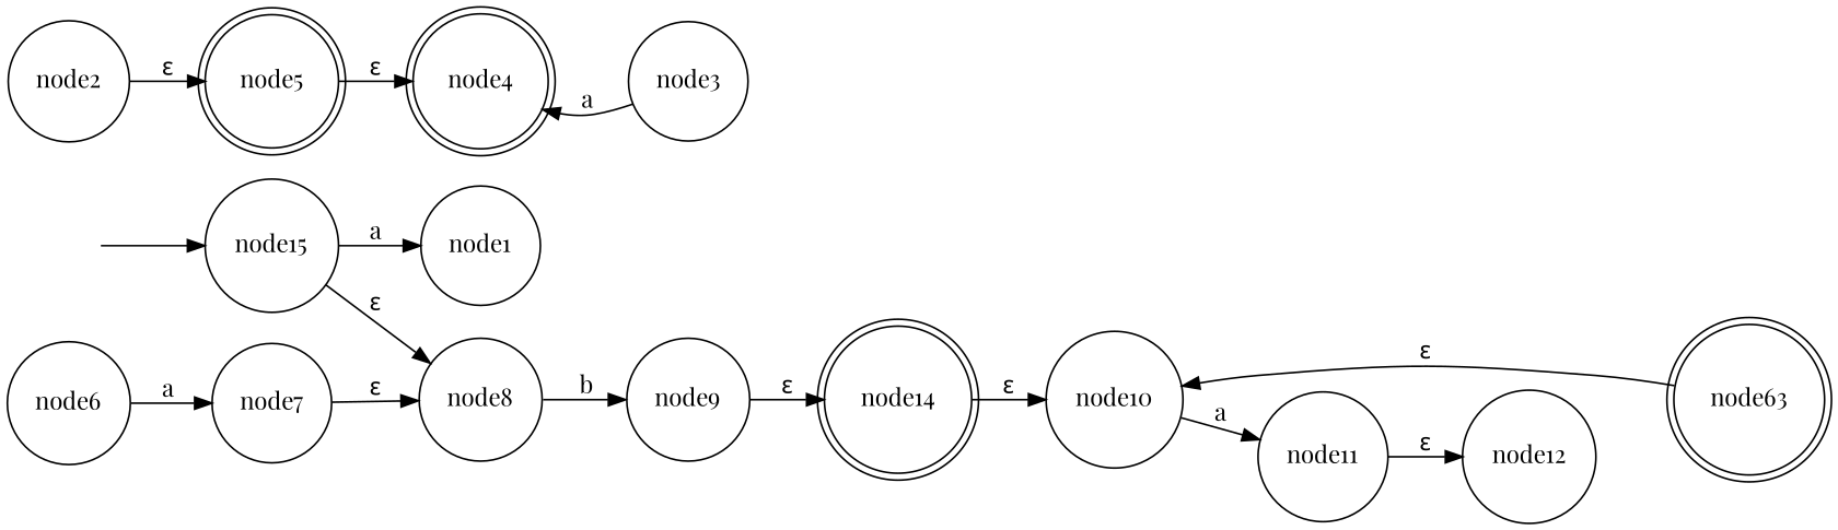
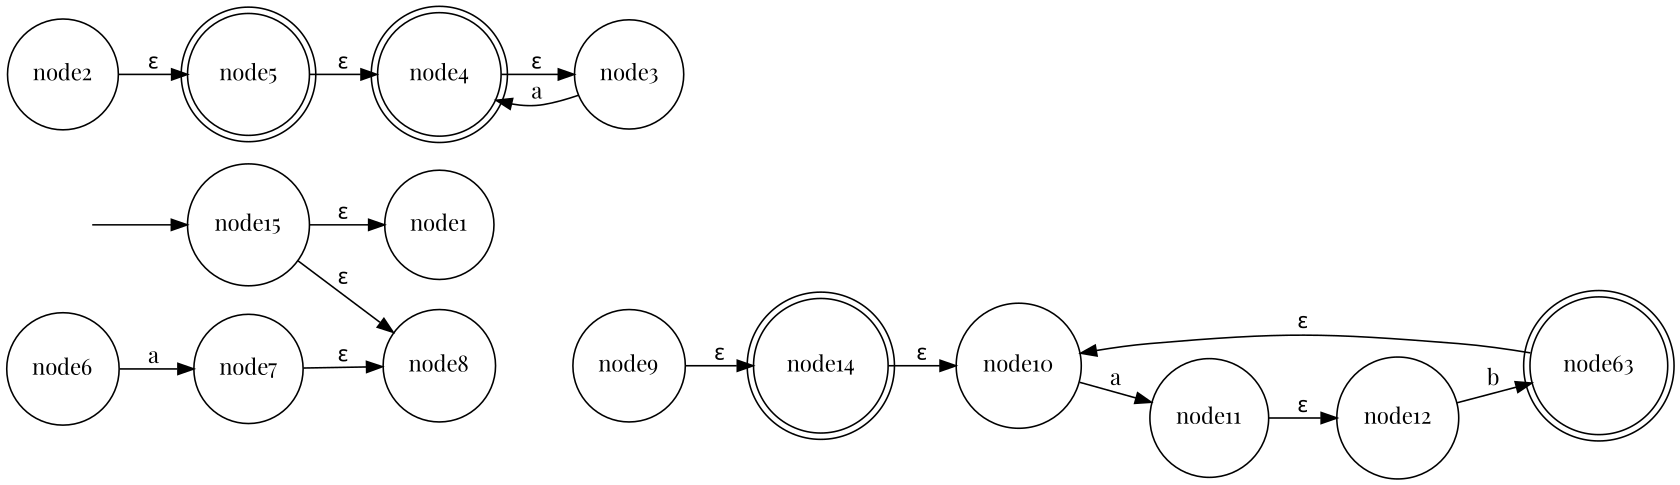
  digraph {
    fontname="Playfair Display"
    rankdir=LR
    node [fontname="Playfair Display" shape=circle]
    edge [fontname="Playfair Display"]
    "" [color=white]
    node15
    node1
    node8
    node4 [shape=doublecircle]
    node3
    node5 [shape=doublecircle]
    n8 [label=node63 shape=doublecircle]
    node10
    node11
    node14 [shape=doublecircle]
    node2
    node6
    node7
    node9
    node12
    "" -> node15
-   node15 -> node1 [label=a]
+   node15 -> node1 [label="ε"]
    node15 -> node8 [label="ε"]
-   node8 -> node9 [label=b]
+   node4 -> node3 [label="ε"]
    node3 -> node4 [label=a]
    node5 -> node4 [label="ε"]
    n8 -> node10 [label="ε"]
    node10 -> node11 [label=a]
    node11 -> node12 [label="ε"]
    node14 -> node10 [label="ε"]
    node2 -> node5 [label="ε"]
    node6 -> node7 [label=a]
    node7 -> node8 [label="ε"]
    node9 -> node14 [label="ε"]
+   node12 -> n8 [label=b]
  }
